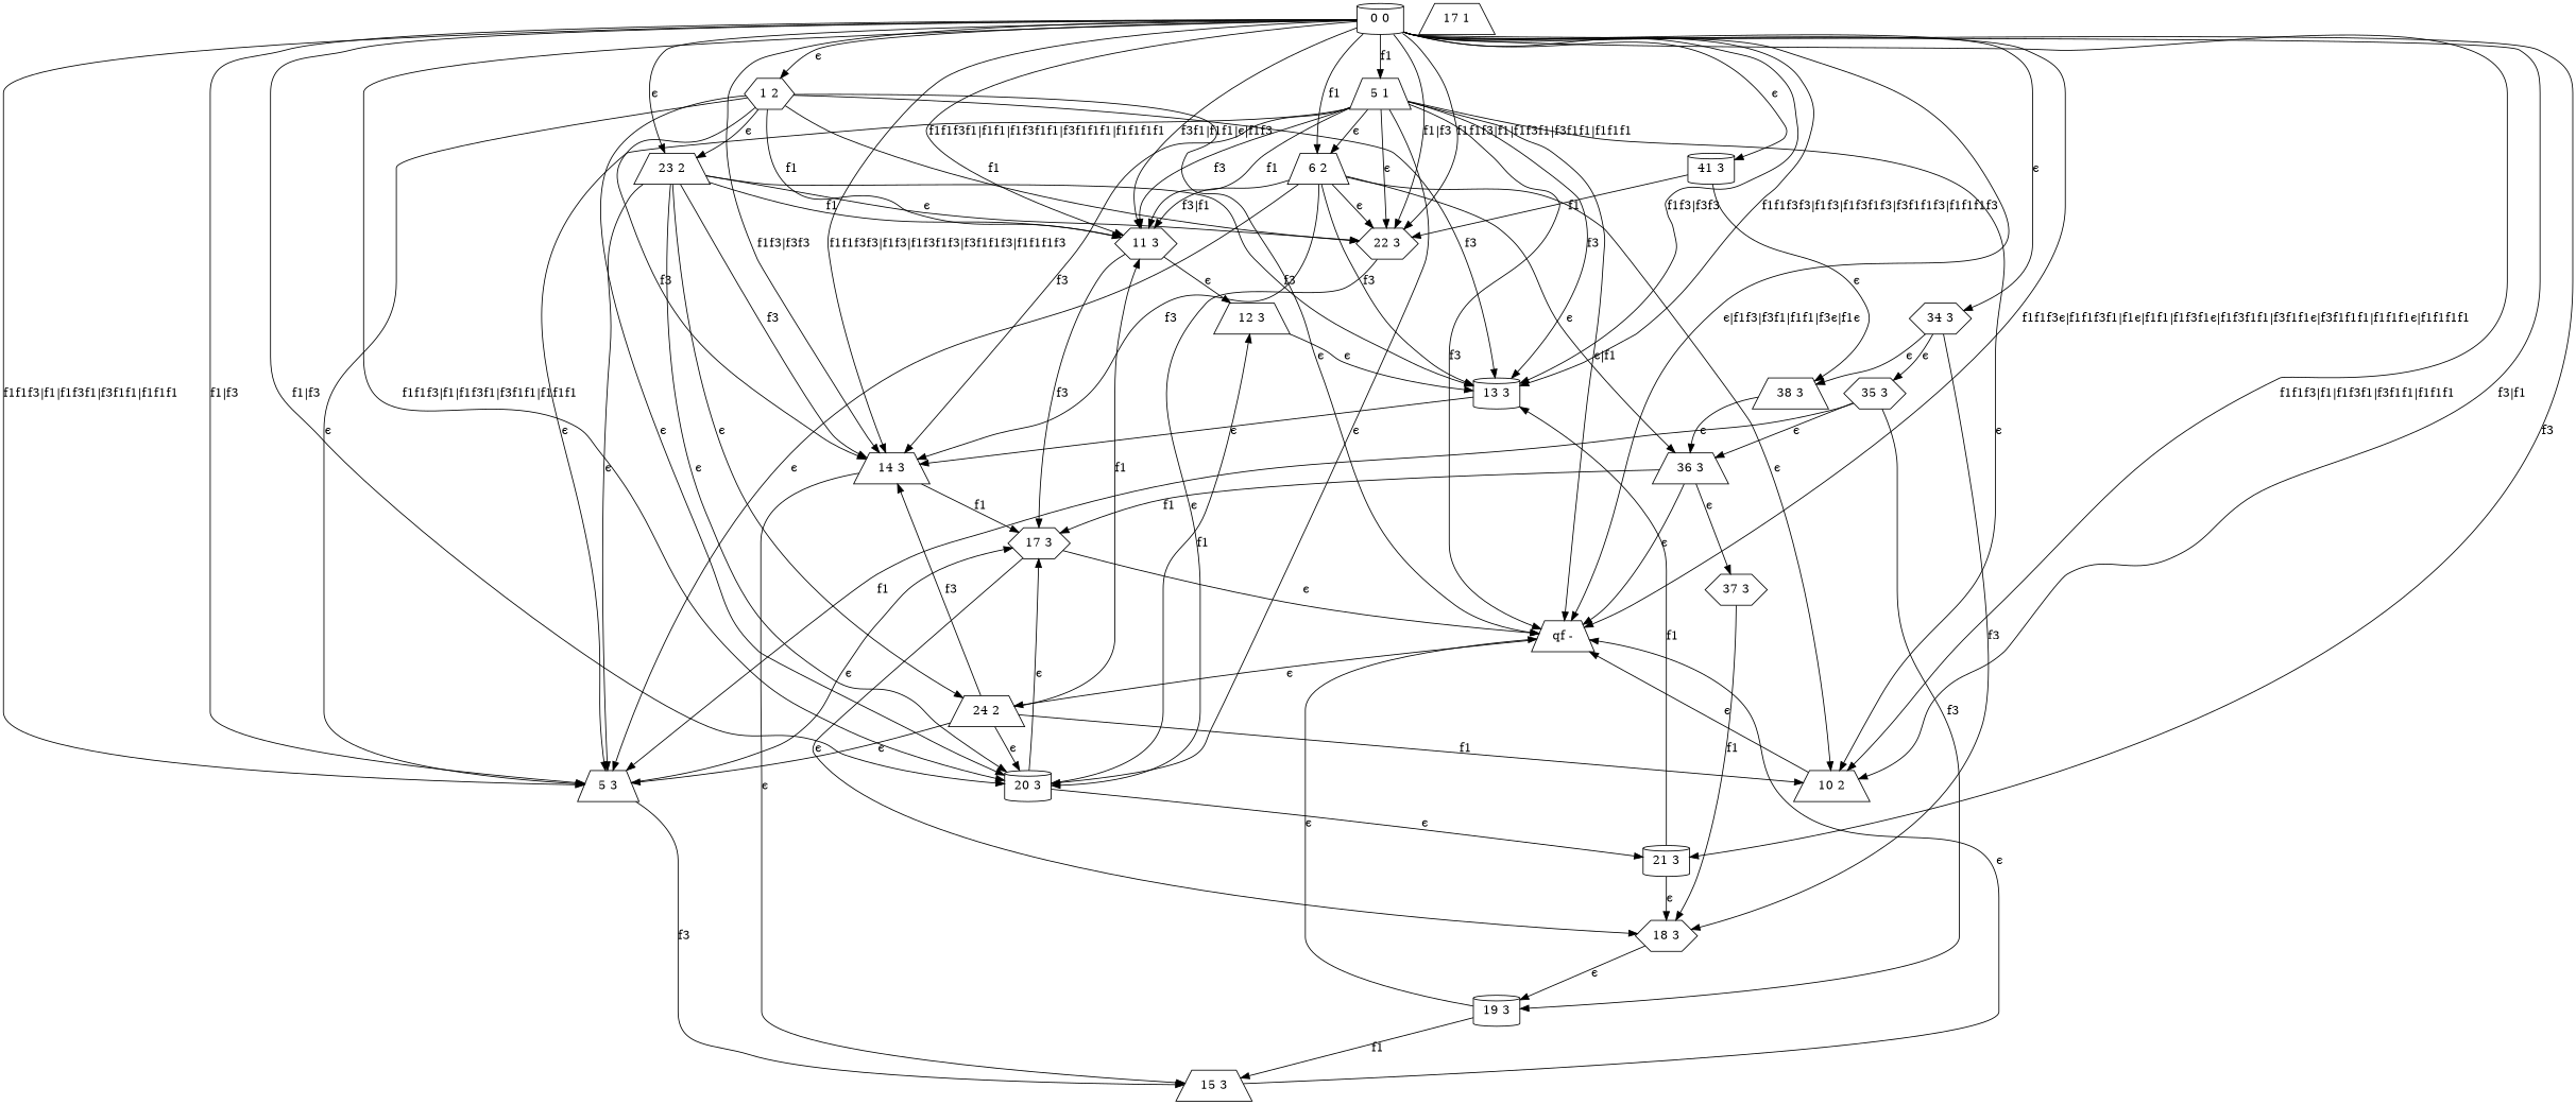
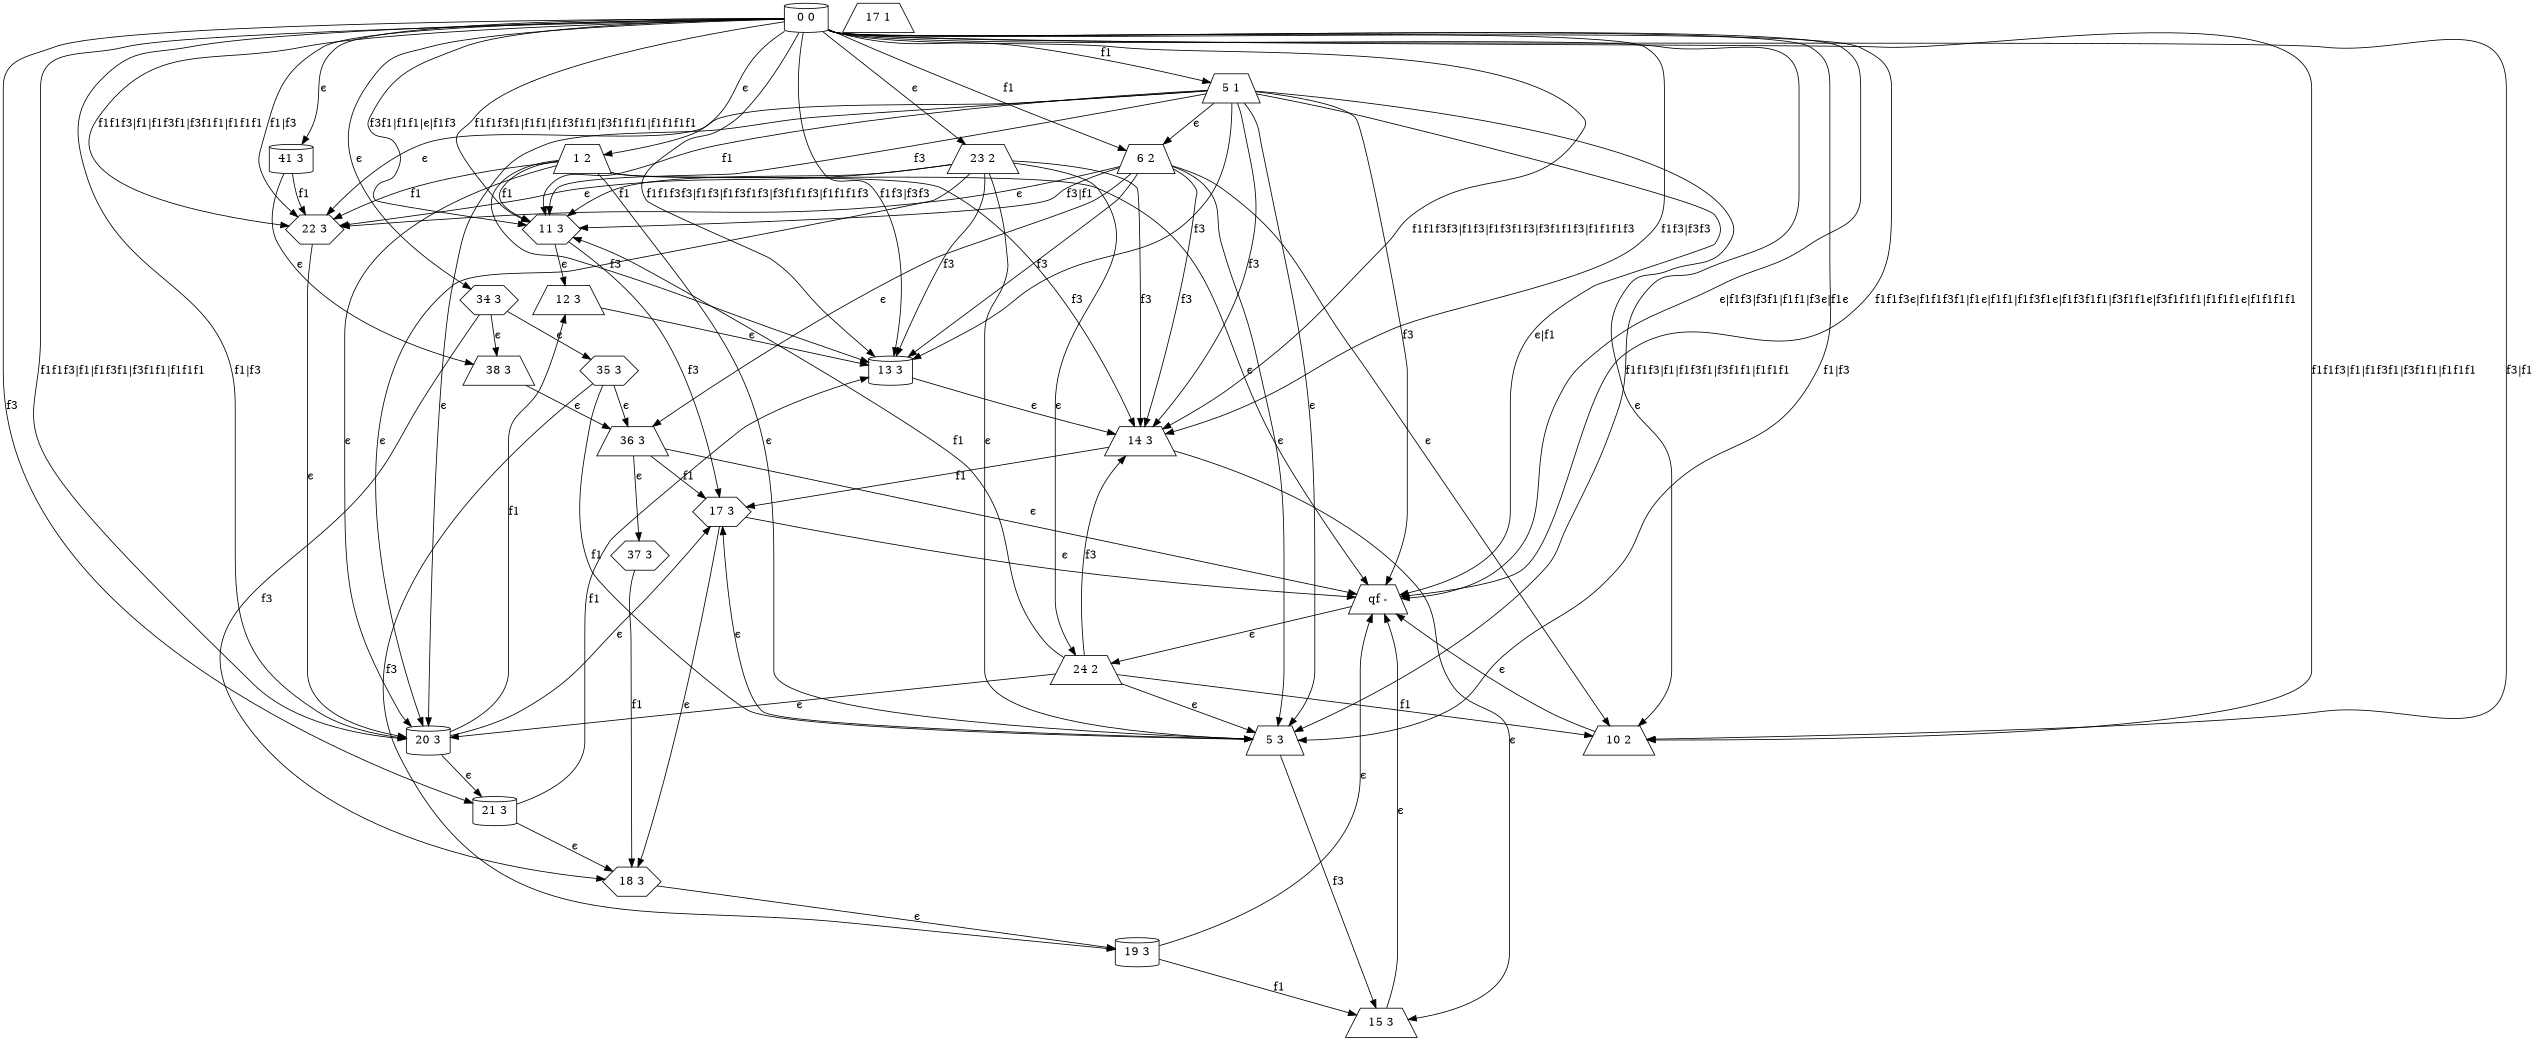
  digraph {
    node [shape=trapezium]
    "11 3" [shape=hexagon]
    "12 3"
    "17 3" [shape=hexagon]
    "13 3" [shape=cylinder]
    "qf -"
    "18 3" [shape=hexagon]
    "14 3"
    "15 3"
    "24 2"
    "19 3" [shape=cylinder]
-   "1 2" [shape=hexagon]
+   "1 2"
    "5 3"
    "20 3" [shape=cylinder]
    "22 3" [shape=hexagon]
    "23 2"
    "21 3" [shape=cylinder]
    "10 2"
    "6 2"
    "36 3"
    "34 3" [shape=hexagon]
    "35 3" [shape=hexagon]
    "38 3"
    "37 3" [shape=hexagon]
    "41 3" [shape=cylinder]
    "5 1"
    "0 0" [shape=cylinder]
    "17 1"
    "11 3" -> "12 3" [label="ϵ"]
    "11 3" -> "17 3" [label=f3]
    "12 3" -> "13 3" [label="ϵ"]
    "17 3" -> "qf -" [label="ϵ"]
    "17 3" -> "18 3" [label="ϵ"]
    "13 3" -> "14 3" [label="ϵ"]
    "qf -" -> "24 2" [label="ϵ"]
    "18 3" -> "19 3" [label="ϵ"]
    "14 3" -> "17 3" [label=f1]
    "14 3" -> "15 3" [label="ϵ"]
    "15 3" -> "qf -" [label="ϵ"]
    "24 2" -> "11 3" [label=f1]
    "24 2" -> "14 3" [label=f3]
    "24 2" -> "5 3" [label="ϵ"]
    "24 2" -> "20 3" [label="ϵ"]
    "24 2" -> "10 2" [label=f1]
    "19 3" -> "qf -" [label="ϵ"]
    "19 3" -> "15 3" [label=f1]
    "1 2" -> "11 3" [label=f1]
    "1 2" -> "13 3" [label=f3]
    "1 2" -> "qf -" [label="ϵ"]
    "1 2" -> "14 3" [label=f3]
    "1 2" -> "5 3" [label="ϵ"]
    "1 2" -> "20 3" [label="ϵ"]
    "1 2" -> "22 3" [label=f1]
-   "1 2" -> "23 2" [label="ϵ"]
    "5 3" -> "17 3" [label="ϵ"]
    "5 3" -> "15 3" [label=f3]
    "20 3" -> "12 3" [label=f1]
    "20 3" -> "17 3" [label="ϵ"]
    "20 3" -> "21 3" [label="ϵ"]
    "22 3" -> "20 3" [label="ϵ"]
    "23 2" -> "11 3" [label=f1]
    "23 2" -> "13 3" [label=f3]
    "23 2" -> "14 3" [label=f3]
    "23 2" -> "24 2" [label="ϵ"]
    "23 2" -> "5 3" [label="ϵ"]
    "23 2" -> "20 3" [label="ϵ"]
    "23 2" -> "22 3" [label="ϵ"]
    "21 3" -> "13 3" [label=f1]
    "21 3" -> "18 3" [label="ϵ"]
    "10 2" -> "qf -" [label="ϵ"]
    "6 2" -> "11 3" [label="f3|f1"]
    "6 2" -> "13 3" [label=f3]
    "6 2" -> "14 3" [label=f3]
    "6 2" -> "5 3" [label="ϵ"]
    "6 2" -> "22 3" [label="ϵ"]
    "6 2" -> "10 2" [label="ϵ"]
    "6 2" -> "36 3" [label="ϵ"]
    "36 3" -> "17 3" [label=f1]
    "36 3" -> "qf -" [label="ϵ"]
    "36 3" -> "37 3" [label="ϵ"]
    "34 3" -> "18 3" [label=f3]
    "34 3" -> "35 3" [label="ϵ"]
    "34 3" -> "38 3" [label="ϵ"]
    "35 3" -> "19 3" [label=f3]
    "35 3" -> "5 3" [label=f1]
    "35 3" -> "36 3" [label="ϵ"]
    "38 3" -> "36 3" [label="ϵ"]
    "37 3" -> "18 3" [label=f1]
    "41 3" -> "22 3" [label=f1]
    "41 3" -> "38 3" [label="ϵ"]
    "5 1" -> "11 3" [label=f3]
    "5 1" -> "11 3" [label=f1]
    "5 1" -> "13 3" [label=f3]
    "5 1" -> "qf -" [label=f3]
    "5 1" -> "qf -" [label="ϵ|f1"]
    "5 1" -> "14 3" [label=f3]
    "5 1" -> "5 3" [label="ϵ"]
    "5 1" -> "20 3" [label="ϵ"]
    "5 1" -> "22 3" [label="ϵ"]
    "5 1" -> "10 2" [label="ϵ"]
    "5 1" -> "6 2" [label="ϵ"]
    "0 0" -> "11 3" [label="f3f1|f1f1|ϵ|f1f3"]
    "0 0" -> "11 3" [label="f1f1f3f1|f1f1|f1f3f1f1|f3f1f1f1|f1f1f1f1"]
    "0 0" -> "13 3" [label="f1f3|f3f3"]
    "0 0" -> "13 3" [label="f1f1f3f3|f1f3|f1f3f1f3|f3f1f1f3|f1f1f1f3"]
    "0 0" -> "qf -" [label="ϵ|f1f3|f3f1|f1f1|f3ϵ|f1ϵ"]
    "0 0" -> "qf -" [label="f1f1f3ϵ|f1f1f3f1|f1ϵ|f1f1|f1f3f1ϵ|f1f3f1f1|f3f1f1ϵ|f3f1f1f1|f1f1f1ϵ|f1f1f1f1"]
    "0 0" -> "14 3" [label="f1f3|f3f3"]
    "0 0" -> "14 3" [label="f1f1f3f3|f1f3|f1f3f1f3|f3f1f1f3|f1f1f1f3"]
    "0 0" -> "1 2" [label="ϵ"]
    "0 0" -> "5 3" [label="f1|f3"]
    "0 0" -> "5 3" [label="f1f1f3|f1|f1f3f1|f3f1f1|f1f1f1"]
    "0 0" -> "20 3" [label="f1|f3"]
    "0 0" -> "20 3" [label="f1f1f3|f1|f1f3f1|f3f1f1|f1f1f1"]
    "0 0" -> "22 3" [label="f1|f3"]
    "0 0" -> "22 3" [label="f1f1f3|f1|f1f3f1|f3f1f1|f1f1f1"]
    "0 0" -> "23 2" [label="ϵ"]
    "0 0" -> "21 3" [label=f3]
    "0 0" -> "10 2" [label="f3|f1"]
    "0 0" -> "10 2" [label="f1f1f3|f1|f1f3f1|f3f1f1|f1f1f1"]
    "0 0" -> "6 2" [label=f1]
    "0 0" -> "34 3" [label="ϵ"]
    "0 0" -> "41 3" [label="ϵ"]
    "0 0" -> "5 1" [label=f1]
  }
